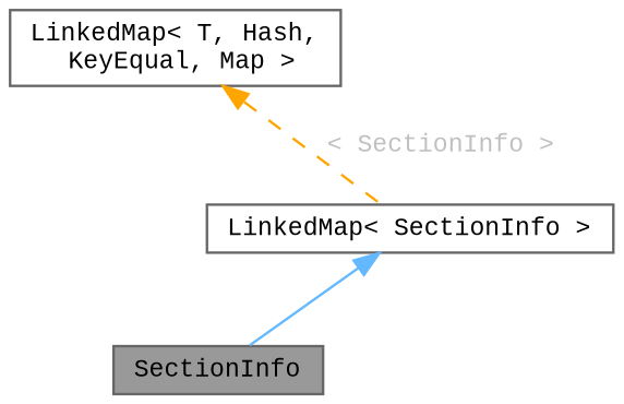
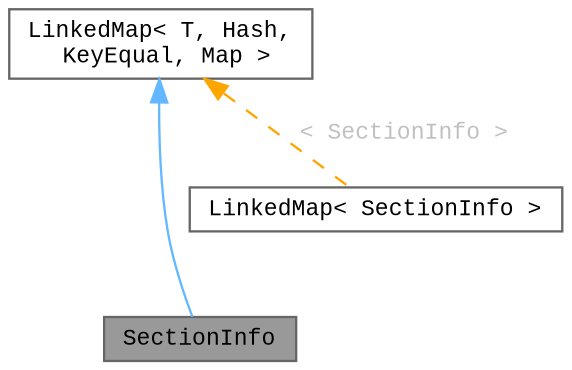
  digraph {
    fontname="Liberation Mono"
    node [color=gray40 fillcolor=white fontname="Liberation Mono" fontsize=10 shape=box style=filled]
    edge [dir=back fontname="Liberation Mono" fontsize=10 labelfontname=Helvetica labelfontsize=10]
    n1 [fillcolor=grey60 fontcolor=black height=0.2 label=SectionInfo width=0.4]
    n2 [height=0.2 label="LinkedMap\< SectionInfo \>" width=0.4]
    n3 [height=0.2 label="LinkedMap\< T, Hash,\l KeyEqual, Map \>" width=0.4]
-   n2 -> n1 [color=steelblue1 style=solid]
+   n3 -> n1 [color=steelblue1 style=solid]
    n3 -> n2 [color=orange fontcolor=grey label=" \< SectionInfo \>" style=dashed]
  }
